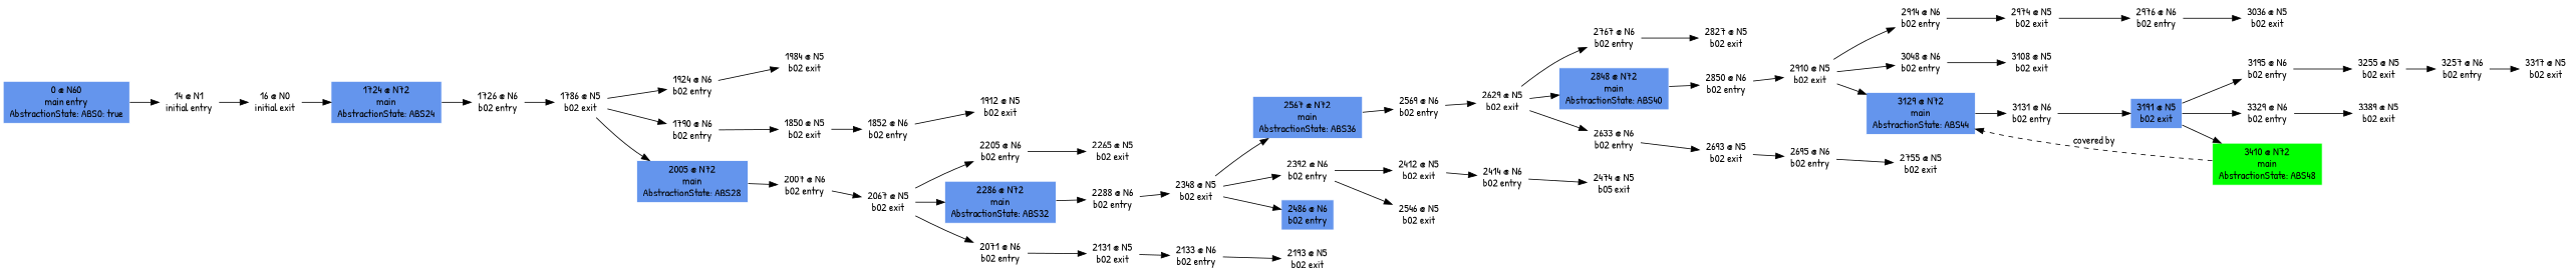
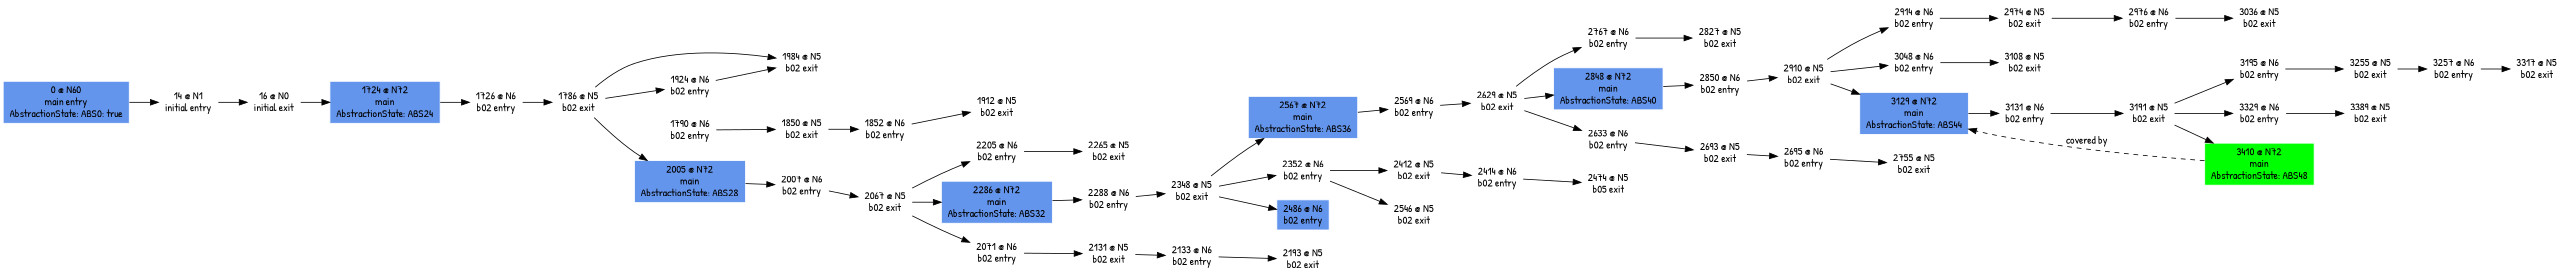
  digraph {
    fontname="Patrick Hand"
    rankdir=LR
    node [color=white fontname="Patrick Hand" shape=box style=filled]
    edge [fontname="Patrick Hand"]
    n1 [fillcolor=cornflowerblue label="0 @ N60\nmain entry\nAbstractionState: ABS0: true\n"]
    n2 [label="14 @ N1\ninitial entry\n"]
    n3 [label="16 @ N0\ninitial exit\n"]
    n4 [fillcolor=cornflowerblue label="1724 @ N72\nmain\nAbstractionState: ABS24\n"]
    n5 [label="1726 @ N6\nb02 entry\n"]
    n6 [label="1786 @ N5\nb02 exit\n"]
    n7 [label="1924 @ N6\nb02 entry\n"]
    n8 [label="1790 @ N6\nb02 entry\n"]
    n9 [fillcolor=cornflowerblue label="2005 @ N72\nmain\nAbstractionState: ABS28\n"]
    n10 [label="1984 @ N5\nb02 exit\n"]
    n11 [label="1850 @ N5\nb02 exit\n"]
    n12 [label="2007 @ N6\nb02 entry\n"]
    n13 [label="1852 @ N6\nb02 entry\n"]
    n14 [label="1912 @ N5\nb02 exit\n"]
    n15 [label="2067 @ N5\nb02 exit\n"]
    n16 [label="2071 @ N6\nb02 entry\n"]
    n17 [label="2205 @ N6\nb02 entry\n"]
    n18 [fillcolor=cornflowerblue label="2286 @ N72\nmain\nAbstractionState: ABS32\n"]
    n19 [label="2131 @ N5\nb02 exit\n"]
    n20 [label="2265 @ N5\nb02 exit\n"]
    n21 [label="2288 @ N6\nb02 entry\n"]
    n22 [label="2133 @ N6\nb02 entry\n"]
    n23 [label="2193 @ N5\nb02 exit\n"]
    n24 [label="2348 @ N5\nb02 exit\n"]
    n25 [fillcolor=cornflowerblue label="2486 @ N6\nb02 entry\n"]
    n26 [fillcolor=cornflowerblue label="2567 @ N72\nmain\nAbstractionState: ABS36\n"]
-   n27 [label="2392 @ N6\nb02 entry\n"]
+   n27 [label="2352 @ N6\nb02 entry\n"]
    n28 [label="2569 @ N6\nb02 entry\n"]
    n29 [label="2546 @ N5\nb02 exit\n"]
    n30 [label="2412 @ N5\nb02 exit\n"]
    n31 [label="2629 @ N5\nb02 exit\n"]
    n32 [fillcolor=cornflowerblue label="2848 @ N72\nmain\nAbstractionState: ABS40\n"]
    n33 [label="2633 @ N6\nb02 entry\n"]
    n34 [label="2767 @ N6\nb02 entry\n"]
    n35 [label="2850 @ N6\nb02 entry\n"]
    n36 [label="2693 @ N5\nb02 exit\n"]
    n37 [label="2827 @ N5\nb02 exit\n"]
    n38 [label="2910 @ N5\nb02 exit\n"]
    n39 [fillcolor=cornflowerblue label="3129 @ N72\nmain\nAbstractionState: ABS44\n"]
    n40 [label="2914 @ N6\nb02 entry\n"]
    n41 [label="3048 @ N6\nb02 entry\n"]
    n42 [label="3131 @ N6\nb02 entry\n"]
    n43 [label="2974 @ N5\nb02 exit\n"]
    n44 [label="3108 @ N5\nb02 exit\n"]
-   n45 [label="3191 @ N5\nb02 exit\n" fillcolor=cornflowerblue]
+   n45 [label="3191 @ N5\nb02 exit\n"]
    n46 [label="3195 @ N6\nb02 entry\n"]
    n47 [fillcolor=green label="3410 @ N72\nmain\nAbstractionState: ABS48\n"]
    n48 [label="3329 @ N6\nb02 entry\n"]
    n49 [label="3255 @ N5\nb02 exit\n"]
    n50 [label="3389 @ N5\nb02 exit\n"]
    n51 [label="3257 @ N6\nb02 entry\n"]
    n52 [label="3317 @ N5\nb02 exit\n"]
    n53 [label="2976 @ N6\nb02 entry\n"]
    n54 [label="3036 @ N5\nb02 exit\n"]
    n55 [label="2695 @ N6\nb02 entry\n"]
    n56 [label="2755 @ N5\nb02 exit\n"]
    n57 [label="2414 @ N6\nb02 entry\n"]
    n58 [label="2474 @ N5\nb05 exit\n"]
    n1 -> n2
    n2 -> n3
    n3 -> n4
    n4 -> n5
    n5 -> n6
    n6 -> n7
-   n6 -> n8
+   n6 -> n10
    n6 -> n9
    n7 -> n10
    n8 -> n11
    n9 -> n12
    n11 -> n13
    n12 -> n15
    n13 -> n14
    n15 -> n16
    n15 -> n17
    n15 -> n18
    n16 -> n19
    n17 -> n20
    n18 -> n21
    n19 -> n22
    n21 -> n24
    n22 -> n23
    n24 -> n25
    n24 -> n26
    n24 -> n27
    n26 -> n28
    n27 -> n29
    n27 -> n30
    n28 -> n31
    n30 -> n57
    n31 -> n32
    n31 -> n33
    n31 -> n34
    n32 -> n35
    n33 -> n36
    n34 -> n37
    n35 -> n38
    n36 -> n55
    n38 -> n39
    n38 -> n40
    n38 -> n41
    n39 -> n42
    n40 -> n43
    n41 -> n44
    n42 -> n45
    n43 -> n53
    n45 -> n46
    n45 -> n47
    n45 -> n48
    n46 -> n49
    n47 -> n39 [label="covered by" style=dashed weight=0]
    n48 -> n50
    n49 -> n51
    n51 -> n52
    n53 -> n54
    n55 -> n56
    n57 -> n58
  }
